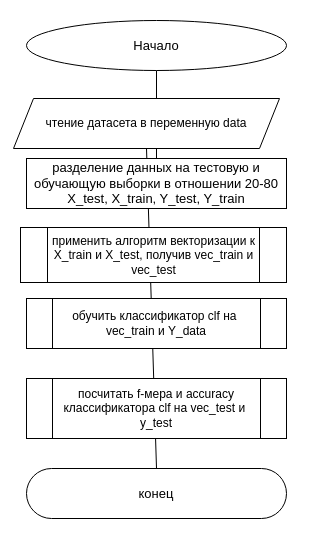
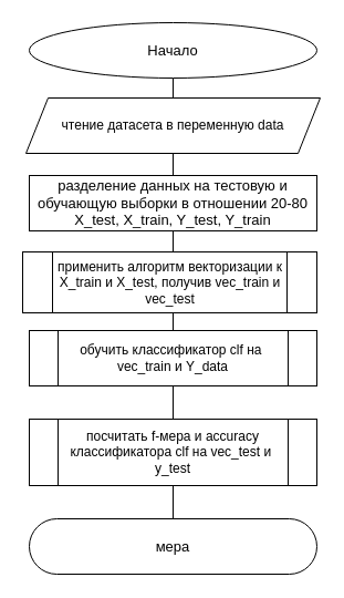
  <mxCell id="0" />
  <mxCell id="1" parent="0" />
  <mxCell id="2" value="" style="endArrow=none;html=1;rounded=0;entryX=0.5;entryY=1;entryDx=0;entryDy=0;" edge="1" parent="1" target="7"><mxGeometry width="50" height="50" relative="1" as="geometry"><mxPoint x="156" y="468" as="sourcePoint" /><mxPoint x="156" y="78" as="targetPoint" /></mxGeometry></mxCell>
  <mxCell id="3" value="" style="endArrow=none;html=1;rounded=0;entryX=0.5;entryY=1;entryDx=0;entryDy=0;exitX=0.5;exitY=0;exitDx=0;exitDy=0;" edge="1" parent="1" source="5" target="4"><mxGeometry width="50" height="50" relative="1" as="geometry"><mxPoint x="206" y="268" as="sourcePoint" /><mxPoint x="256" y="218" as="targetPoint" /></mxGeometry></mxCell>
  <mxCell id="4" value="Начало" style="ellipse;whiteSpace=wrap;html=1;arcSize=50;fontSize=13;" vertex="1" parent="1"><mxGeometry x="26" y="20" width="260" height="50" as="geometry" /></mxCell>
  <mxCell id="5" value="разделение данных на тестовую и обучающую выборки в отношении 20-80 X_test, X_train, Y_test, Y_train" style="rounded=0;whiteSpace=wrap;html=1;fontSize=13;" vertex="1" parent="1"><mxGeometry x="26" y="158" width="260" height="50" as="geometry" /></mxCell>
  <mxCell id="6" value="обучить классификатор clf на&amp;nbsp; vec_train и Y_data" style="shape=process;whiteSpace=wrap;html=1;backgroundOutline=1;" vertex="1" parent="1"><mxGeometry x="26" y="298" width="260" height="50" as="geometry" /></mxCell>
- <mxCell id="7" value="чтение датасета в переменную data" style="shape=parallelogram;perimeter=parallelogramPerimeter;whiteSpace=wrap;html=1;fixedSize=1;" vertex="1" parent="1"><mxGeometry x="13" y="98" width="266" height="50" as="geometry" /></mxCell>
+ <mxCell id="7" value="чтение датасета в переменную data" style="shape=parallelogram;perimeter=parallelogramPerimeter;whiteSpace=wrap;html=1;fixedSize=1;" vertex="1" parent="1"><mxGeometry x="23" y="88" width="266" height="50" as="geometry" /></mxCell>
  <mxCell id="8" value="применить алгоритм векторизации к X_train и X_test, получив vec_train и vec_test" style="shape=process;whiteSpace=wrap;html=1;backgroundOutline=1;" vertex="1" parent="1"><mxGeometry x="20" y="227" width="266" height="55" as="geometry" /></mxCell>
  <mxCell id="9" value="посчитать f-мера и accuracy классификатора clf на vec_test и&amp;nbsp; y_test" style="shape=process;whiteSpace=wrap;html=1;backgroundOutline=1;" vertex="1" parent="1"><mxGeometry x="26" y="378" width="260" height="60" as="geometry" /></mxCell>
- <mxCell id="10" value="конец" style="rounded=1;whiteSpace=wrap;html=1;arcSize=50;fontSize=13;" vertex="1" parent="1"><mxGeometry x="26" y="468" width="260" height="50" as="geometry" /></mxCell>
+ <mxCell id="10" value="мера" style="rounded=1;whiteSpace=wrap;html=1;arcSize=50;fontSize=13;" vertex="1" parent="1"><mxGeometry x="26" y="468" width="260" height="50" as="geometry" /></mxCell>
